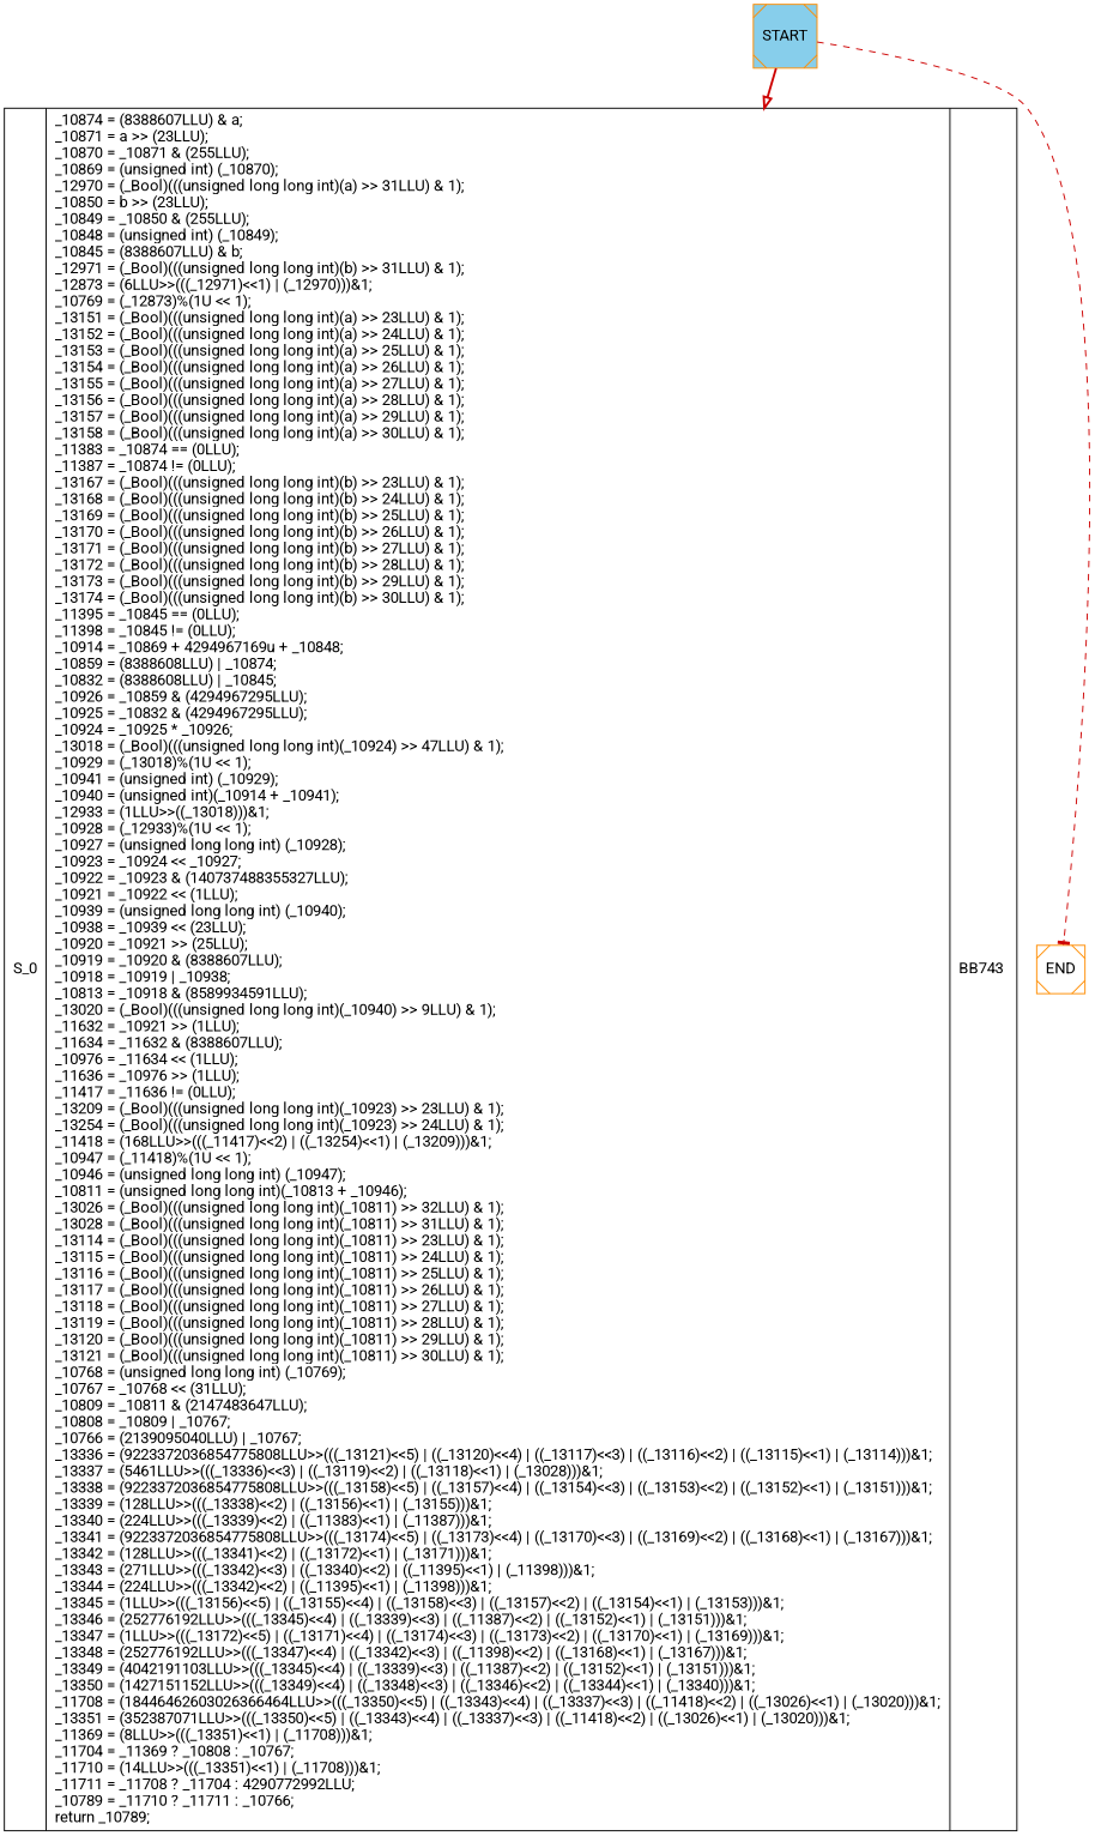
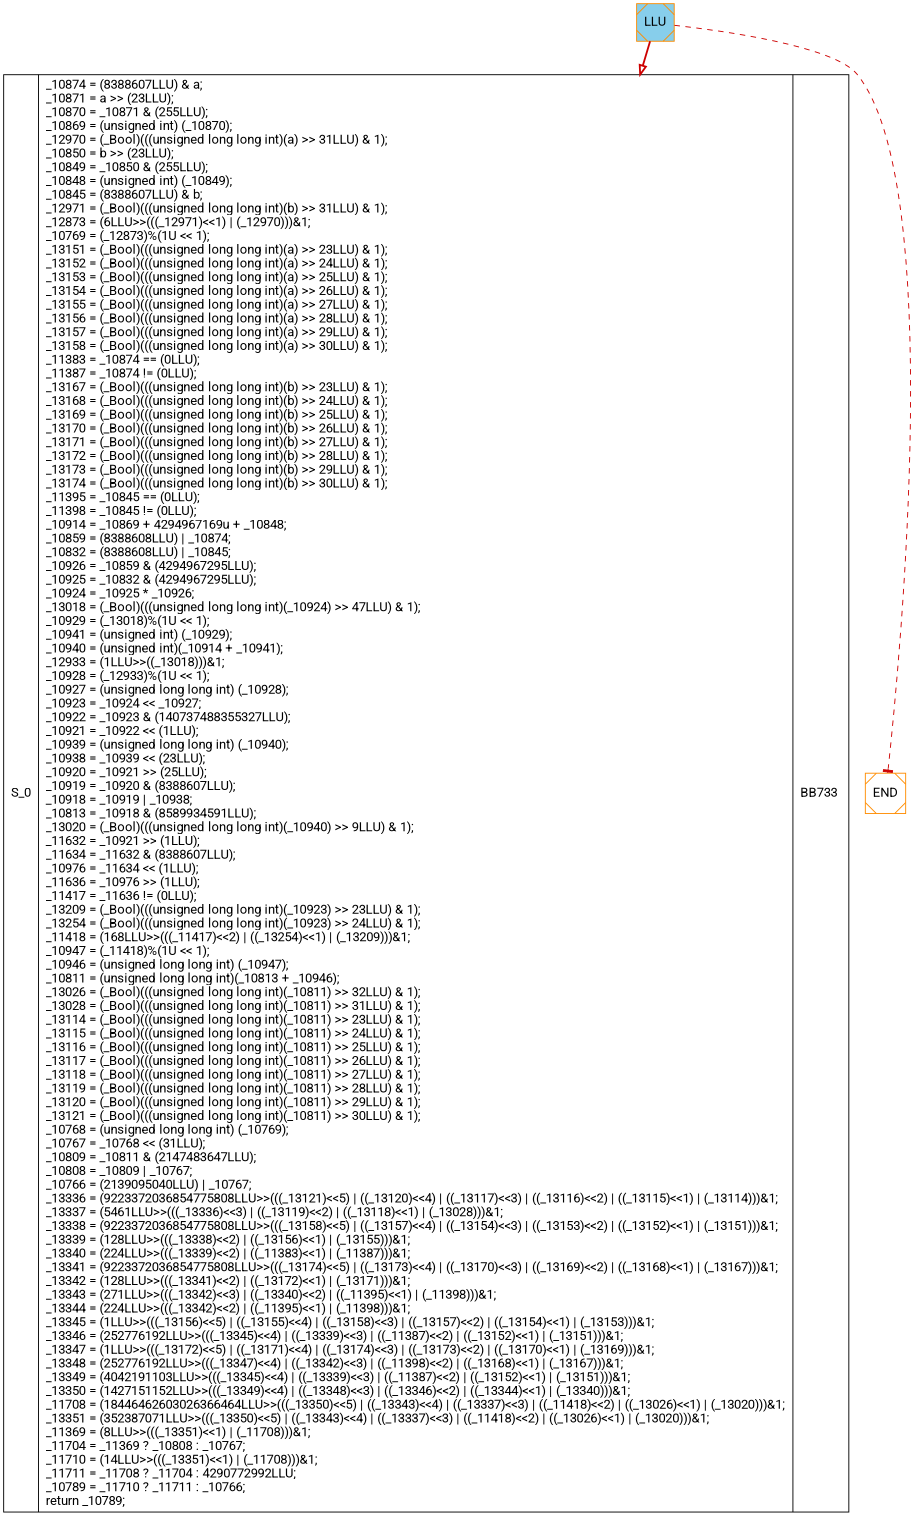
  digraph {
    fontname=Roboto
    node [color=darkorange fontname=Roboto shape=Msquare style=filled]
    edge [color=red3 fontname=Roboto]
-   n1 [fillcolor=skyblue label=START]
-   n2 [label=< S_0 | { _10874 = (8388607LLU) &amp; a;<br align="left"/>_10871 = a &gt;&gt; (23LLU);<br align="left"/>_10870 = _10871 &amp; (255LLU);<br align="left"/>_10869 = (unsigned int) (_10870);<br align="left"/>_12970 = (_Bool)(((unsigned long long int)(a) &gt;&gt; 31LLU) &amp; 1);<br align="left"/>_10850 = b &gt;&gt; (23LLU);<br align="left"/>_10849 = _10850 &amp; (255LLU);<br align="left"/>_10848 = (unsigned int) (_10849);<br align="left"/>_10845 = (8388607LLU) &amp; b;<br align="left"/>_12971 = (_Bool)(((unsigned long long int)(b) &gt;&gt; 31LLU) &amp; 1);<br align="left"/>_12873 = (6LLU&gt;&gt;(((_12971)&lt;&lt;1) \| (_12970)))&amp;1;<br align="left"/>_10769 = (_12873)%(1U &lt;&lt; 1);<br align="left"/>_13151 = (_Bool)(((unsigned long long int)(a) &gt;&gt; 23LLU) &amp; 1);<br align="left"/>_13152 = (_Bool)(((unsigned long long int)(a) &gt;&gt; 24LLU) &amp; 1);<br align="left"/>_13153 = (_Bool)(((unsigned long long int)(a) &gt;&gt; 25LLU) &amp; 1);<br align="left"/>_13154 = (_Bool)(((unsigned long long int)(a) &gt;&gt; 26LLU) &amp; 1);<br align="left"/>_13155 = (_Bool)(((unsigned long long int)(a) &gt;&gt; 27LLU) &amp; 1);<br align="left"/>_13156 = (_Bool)(((unsigned long long int)(a) &gt;&gt; 28LLU) &amp; 1);<br align="left"/>_13157 = (_Bool)(((unsigned long long int)(a) &gt;&gt; 29LLU) &amp; 1);<br align="left"/>_13158 = (_Bool)(((unsigned long long int)(a) &gt;&gt; 30LLU) &amp; 1);<br align="left"/>_11383 = _10874 == (0LLU);<br align="left"/>_11387 = _10874 != (0LLU);<br align="left"/>_13167 = (_Bool)(((unsigned long long int)(b) &gt;&gt; 23LLU) &amp; 1);<br align="left"/>_13168 = (_Bool)(((unsigned long long int)(b) &gt;&gt; 24LLU) &amp; 1);<br align="left"/>_13169 = (_Bool)(((unsigned long long int)(b) &gt;&gt; 25LLU) &amp; 1);<br align="left"/>_13170 = (_Bool)(((unsigned long long int)(b) &gt;&gt; 26LLU) &amp; 1);<br align="left"/>_13171 = (_Bool)(((unsigned long long int)(b) &gt;&gt; 27LLU) &amp; 1);<br align="left"/>_13172 = (_Bool)(((unsigned long long int)(b) &gt;&gt; 28LLU) &amp; 1);<br align="left"/>_13173 = (_Bool)(((unsigned long long int)(b) &gt;&gt; 29LLU) &amp; 1);<br align="left"/>_13174 = (_Bool)(((unsigned long long int)(b) &gt;&gt; 30LLU) &amp; 1);<br align="left"/>_11395 = _10845 == (0LLU);<br align="left"/>_11398 = _10845 != (0LLU);<br align="left"/>_10914 = _10869 + 4294967169u + _10848;<br align="left"/>_10859 = (8388608LLU) \| _10874;<br align="left"/>_10832 = (8388608LLU) \| _10845;<br align="left"/>_10926 = _10859 &amp; (4294967295LLU);<br align="left"/>_10925 = _10832 &amp; (4294967295LLU);<br align="left"/>_10924 = _10925 * _10926;<br align="left"/>_13018 = (_Bool)(((unsigned long long int)(_10924) &gt;&gt; 47LLU) &amp; 1);<br align="left"/>_10929 = (_13018)%(1U &lt;&lt; 1);<br align="left"/>_10941 = (unsigned int) (_10929);<br align="left"/>_10940 = (unsigned int)(_10914 + _10941);<br align="left"/>_12933 = (1LLU&gt;&gt;((_13018)))&amp;1;<br align="left"/>_10928 = (_12933)%(1U &lt;&lt; 1);<br align="left"/>_10927 = (unsigned long long int) (_10928);<br align="left"/>_10923 = _10924 &lt;&lt; _10927;<br align="left"/>_10922 = _10923 &amp; (140737488355327LLU);<br align="left"/>_10921 = _10922 &lt;&lt; (1LLU);<br align="left"/>_10939 = (unsigned long long int) (_10940);<br align="left"/>_10938 = _10939 &lt;&lt; (23LLU);<br align="left"/>_10920 = _10921 &gt;&gt; (25LLU);<br align="left"/>_10919 = _10920 &amp; (8388607LLU);<br align="left"/>_10918 = _10919 \| _10938;<br align="left"/>_10813 = _10918 &amp; (8589934591LLU);<br align="left"/>_13020 = (_Bool)(((unsigned long long int)(_10940) &gt;&gt; 9LLU) &amp; 1);<br align="left"/>_11632 = _10921 &gt;&gt; (1LLU);<br align="left"/>_11634 = _11632 &amp; (8388607LLU);<br align="left"/>_10976 = _11634 &lt;&lt; (1LLU);<br align="left"/>_11636 = _10976 &gt;&gt; (1LLU);<br align="left"/>_11417 = _11636 != (0LLU);<br align="left"/>_13209 = (_Bool)(((unsigned long long int)(_10923) &gt;&gt; 23LLU) &amp; 1);<br align="left"/>_13254 = (_Bool)(((unsigned long long int)(_10923) &gt;&gt; 24LLU) &amp; 1);<br align="left"/>_11418 = (168LLU&gt;&gt;(((_11417)&lt;&lt;2) \| ((_13254)&lt;&lt;1) \| (_13209)))&amp;1;<br align="left"/>_10947 = (_11418)%(1U &lt;&lt; 1);<br align="left"/>_10946 = (unsigned long long int) (_10947);<br align="left"/>_10811 = (unsigned long long int)(_10813 + _10946);<br align="left"/>_13026 = (_Bool)(((unsigned long long int)(_10811) &gt;&gt; 32LLU) &amp; 1);<br align="left"/>_13028 = (_Bool)(((unsigned long long int)(_10811) &gt;&gt; 31LLU) &amp; 1);<br align="left"/>_13114 = (_Bool)(((unsigned long long int)(_10811) &gt;&gt; 23LLU) &amp; 1);<br align="left"/>_13115 = (_Bool)(((unsigned long long int)(_10811) &gt;&gt; 24LLU) &amp; 1);<br align="left"/>_13116 = (_Bool)(((unsigned long long int)(_10811) &gt;&gt; 25LLU) &amp; 1);<br align="left"/>_13117 = (_Bool)(((unsigned long long int)(_10811) &gt;&gt; 26LLU) &amp; 1);<br align="left"/>_13118 = (_Bool)(((unsigned long long int)(_10811) &gt;&gt; 27LLU) &amp; 1);<br align="left"/>_13119 = (_Bool)(((unsigned long long int)(_10811) &gt;&gt; 28LLU) &amp; 1);<br align="left"/>_13120 = (_Bool)(((unsigned long long int)(_10811) &gt;&gt; 29LLU) &amp; 1);<br align="left"/>_13121 = (_Bool)(((unsigned long long int)(_10811) &gt;&gt; 30LLU) &amp; 1);<br align="left"/>_10768 = (unsigned long long int) (_10769);<br align="left"/>_10767 = _10768 &lt;&lt; (31LLU);<br align="left"/>_10809 = _10811 &amp; (2147483647LLU);<br align="left"/>_10808 = _10809 \| _10767;<br align="left"/>_10766 = (2139095040LLU) \| _10767;<br align="left"/>_13336 = (9223372036854775808LLU&gt;&gt;(((_13121)&lt;&lt;5) \| ((_13120)&lt;&lt;4) \| ((_13117)&lt;&lt;3) \| ((_13116)&lt;&lt;2) \| ((_13115)&lt;&lt;1) \| (_13114)))&amp;1;<br align="left"/>_13337 = (5461LLU&gt;&gt;(((_13336)&lt;&lt;3) \| ((_13119)&lt;&lt;2) \| ((_13118)&lt;&lt;1) \| (_13028)))&amp;1;<br align="left"/>_13338 = (9223372036854775808LLU&gt;&gt;(((_13158)&lt;&lt;5) \| ((_13157)&lt;&lt;4) \| ((_13154)&lt;&lt;3) \| ((_13153)&lt;&lt;2) \| ((_13152)&lt;&lt;1) \| (_13151)))&amp;1;<br align="left"/>_13339 = (128LLU&gt;&gt;(((_13338)&lt;&lt;2) \| ((_13156)&lt;&lt;1) \| (_13155)))&amp;1;<br align="left"/>_13340 = (224LLU&gt;&gt;(((_13339)&lt;&lt;2) \| ((_11383)&lt;&lt;1) \| (_11387)))&amp;1;<br align="left"/>_13341 = (9223372036854775808LLU&gt;&gt;(((_13174)&lt;&lt;5) \| ((_13173)&lt;&lt;4) \| ((_13170)&lt;&lt;3) \| ((_13169)&lt;&lt;2) \| ((_13168)&lt;&lt;1) \| (_13167)))&amp;1;<br align="left"/>_13342 = (128LLU&gt;&gt;(((_13341)&lt;&lt;2) \| ((_13172)&lt;&lt;1) \| (_13171)))&amp;1;<br align="left"/>_13343 = (271LLU&gt;&gt;(((_13342)&lt;&lt;3) \| ((_13340)&lt;&lt;2) \| ((_11395)&lt;&lt;1) \| (_11398)))&amp;1;<br align="left"/>_13344 = (224LLU&gt;&gt;(((_13342)&lt;&lt;2) \| ((_11395)&lt;&lt;1) \| (_11398)))&amp;1;<br align="left"/>_13345 = (1LLU&gt;&gt;(((_13156)&lt;&lt;5) \| ((_13155)&lt;&lt;4) \| ((_13158)&lt;&lt;3) \| ((_13157)&lt;&lt;2) \| ((_13154)&lt;&lt;1) \| (_13153)))&amp;1;<br align="left"/>_13346 = (252776192LLU&gt;&gt;(((_13345)&lt;&lt;4) \| ((_13339)&lt;&lt;3) \| ((_11387)&lt;&lt;2) \| ((_13152)&lt;&lt;1) \| (_13151)))&amp;1;<br align="left"/>_13347 = (1LLU&gt;&gt;(((_13172)&lt;&lt;5) \| ((_13171)&lt;&lt;4) \| ((_13174)&lt;&lt;3) \| ((_13173)&lt;&lt;2) \| ((_13170)&lt;&lt;1) \| (_13169)))&amp;1;<br align="left"/>_13348 = (252776192LLU&gt;&gt;(((_13347)&lt;&lt;4) \| ((_13342)&lt;&lt;3) \| ((_11398)&lt;&lt;2) \| ((_13168)&lt;&lt;1) \| (_13167)))&amp;1;<br align="left"/>_13349 = (4042191103LLU&gt;&gt;(((_13345)&lt;&lt;4) \| ((_13339)&lt;&lt;3) \| ((_11387)&lt;&lt;2) \| ((_13152)&lt;&lt;1) \| (_13151)))&amp;1;<br align="left"/>_13350 = (1427151152LLU&gt;&gt;(((_13349)&lt;&lt;4) \| ((_13348)&lt;&lt;3) \| ((_13346)&lt;&lt;2) \| ((_13344)&lt;&lt;1) \| (_13340)))&amp;1;<br align="left"/>_11708 = (18446462603026366464LLU&gt;&gt;(((_13350)&lt;&lt;5) \| ((_13343)&lt;&lt;4) \| ((_13337)&lt;&lt;3) \| ((_11418)&lt;&lt;2) \| ((_13026)&lt;&lt;1) \| (_13020)))&amp;1;<br align="left"/>_13351 = (352387071LLU&gt;&gt;(((_13350)&lt;&lt;5) \| ((_13343)&lt;&lt;4) \| ((_13337)&lt;&lt;3) \| ((_11418)&lt;&lt;2) \| ((_13026)&lt;&lt;1) \| (_13020)))&amp;1;<br align="left"/>_11369 = (8LLU&gt;&gt;(((_13351)&lt;&lt;1) \| (_11708)))&amp;1;<br align="left"/>_11704 = _11369 ? _10808 &#58; _10767;<br align="left"/>_11710 = (14LLU&gt;&gt;(((_13351)&lt;&lt;1) \| (_11708)))&amp;1;<br align="left"/>_11711 = _11708 ? _11704 &#58; 4290772992LLU;<br align="left"/>_10789 = _11710 ? _11711 &#58; _10766;<br align="left"/>return _10789;<br align="left"/> } | BB743 <br align="left"/>> shape=record color="" style=""]
+   n1 [fillcolor=skyblue label=LLU]
+   n2 [label=< S_0 | { _10874 = (8388607LLU) &amp; a;<br align="left"/>_10871 = a &gt;&gt; (23LLU);<br align="left"/>_10870 = _10871 &amp; (255LLU);<br align="left"/>_10869 = (unsigned int) (_10870);<br align="left"/>_12970 = (_Bool)(((unsigned long long int)(a) &gt;&gt; 31LLU) &amp; 1);<br align="left"/>_10850 = b &gt;&gt; (23LLU);<br align="left"/>_10849 = _10850 &amp; (255LLU);<br align="left"/>_10848 = (unsigned int) (_10849);<br align="left"/>_10845 = (8388607LLU) &amp; b;<br align="left"/>_12971 = (_Bool)(((unsigned long long int)(b) &gt;&gt; 31LLU) &amp; 1);<br align="left"/>_12873 = (6LLU&gt;&gt;(((_12971)&lt;&lt;1) \| (_12970)))&amp;1;<br align="left"/>_10769 = (_12873)%(1U &lt;&lt; 1);<br align="left"/>_13151 = (_Bool)(((unsigned long long int)(a) &gt;&gt; 23LLU) &amp; 1);<br align="left"/>_13152 = (_Bool)(((unsigned long long int)(a) &gt;&gt; 24LLU) &amp; 1);<br align="left"/>_13153 = (_Bool)(((unsigned long long int)(a) &gt;&gt; 25LLU) &amp; 1);<br align="left"/>_13154 = (_Bool)(((unsigned long long int)(a) &gt;&gt; 26LLU) &amp; 1);<br align="left"/>_13155 = (_Bool)(((unsigned long long int)(a) &gt;&gt; 27LLU) &amp; 1);<br align="left"/>_13156 = (_Bool)(((unsigned long long int)(a) &gt;&gt; 28LLU) &amp; 1);<br align="left"/>_13157 = (_Bool)(((unsigned long long int)(a) &gt;&gt; 29LLU) &amp; 1);<br align="left"/>_13158 = (_Bool)(((unsigned long long int)(a) &gt;&gt; 30LLU) &amp; 1);<br align="left"/>_11383 = _10874 == (0LLU);<br align="left"/>_11387 = _10874 != (0LLU);<br align="left"/>_13167 = (_Bool)(((unsigned long long int)(b) &gt;&gt; 23LLU) &amp; 1);<br align="left"/>_13168 = (_Bool)(((unsigned long long int)(b) &gt;&gt; 24LLU) &amp; 1);<br align="left"/>_13169 = (_Bool)(((unsigned long long int)(b) &gt;&gt; 25LLU) &amp; 1);<br align="left"/>_13170 = (_Bool)(((unsigned long long int)(b) &gt;&gt; 26LLU) &amp; 1);<br align="left"/>_13171 = (_Bool)(((unsigned long long int)(b) &gt;&gt; 27LLU) &amp; 1);<br align="left"/>_13172 = (_Bool)(((unsigned long long int)(b) &gt;&gt; 28LLU) &amp; 1);<br align="left"/>_13173 = (_Bool)(((unsigned long long int)(b) &gt;&gt; 29LLU) &amp; 1);<br align="left"/>_13174 = (_Bool)(((unsigned long long int)(b) &gt;&gt; 30LLU) &amp; 1);<br align="left"/>_11395 = _10845 == (0LLU);<br align="left"/>_11398 = _10845 != (0LLU);<br align="left"/>_10914 = _10869 + 4294967169u + _10848;<br align="left"/>_10859 = (8388608LLU) \| _10874;<br align="left"/>_10832 = (8388608LLU) \| _10845;<br align="left"/>_10926 = _10859 &amp; (4294967295LLU);<br align="left"/>_10925 = _10832 &amp; (4294967295LLU);<br align="left"/>_10924 = _10925 * _10926;<br align="left"/>_13018 = (_Bool)(((unsigned long long int)(_10924) &gt;&gt; 47LLU) &amp; 1);<br align="left"/>_10929 = (_13018)%(1U &lt;&lt; 1);<br align="left"/>_10941 = (unsigned int) (_10929);<br align="left"/>_10940 = (unsigned int)(_10914 + _10941);<br align="left"/>_12933 = (1LLU&gt;&gt;((_13018)))&amp;1;<br align="left"/>_10928 = (_12933)%(1U &lt;&lt; 1);<br align="left"/>_10927 = (unsigned long long int) (_10928);<br align="left"/>_10923 = _10924 &lt;&lt; _10927;<br align="left"/>_10922 = _10923 &amp; (140737488355327LLU);<br align="left"/>_10921 = _10922 &lt;&lt; (1LLU);<br align="left"/>_10939 = (unsigned long long int) (_10940);<br align="left"/>_10938 = _10939 &lt;&lt; (23LLU);<br align="left"/>_10920 = _10921 &gt;&gt; (25LLU);<br align="left"/>_10919 = _10920 &amp; (8388607LLU);<br align="left"/>_10918 = _10919 \| _10938;<br align="left"/>_10813 = _10918 &amp; (8589934591LLU);<br align="left"/>_13020 = (_Bool)(((unsigned long long int)(_10940) &gt;&gt; 9LLU) &amp; 1);<br align="left"/>_11632 = _10921 &gt;&gt; (1LLU);<br align="left"/>_11634 = _11632 &amp; (8388607LLU);<br align="left"/>_10976 = _11634 &lt;&lt; (1LLU);<br align="left"/>_11636 = _10976 &gt;&gt; (1LLU);<br align="left"/>_11417 = _11636 != (0LLU);<br align="left"/>_13209 = (_Bool)(((unsigned long long int)(_10923) &gt;&gt; 23LLU) &amp; 1);<br align="left"/>_13254 = (_Bool)(((unsigned long long int)(_10923) &gt;&gt; 24LLU) &amp; 1);<br align="left"/>_11418 = (168LLU&gt;&gt;(((_11417)&lt;&lt;2) \| ((_13254)&lt;&lt;1) \| (_13209)))&amp;1;<br align="left"/>_10947 = (_11418)%(1U &lt;&lt; 1);<br align="left"/>_10946 = (unsigned long long int) (_10947);<br align="left"/>_10811 = (unsigned long long int)(_10813 + _10946);<br align="left"/>_13026 = (_Bool)(((unsigned long long int)(_10811) &gt;&gt; 32LLU) &amp; 1);<br align="left"/>_13028 = (_Bool)(((unsigned long long int)(_10811) &gt;&gt; 31LLU) &amp; 1);<br align="left"/>_13114 = (_Bool)(((unsigned long long int)(_10811) &gt;&gt; 23LLU) &amp; 1);<br align="left"/>_13115 = (_Bool)(((unsigned long long int)(_10811) &gt;&gt; 24LLU) &amp; 1);<br align="left"/>_13116 = (_Bool)(((unsigned long long int)(_10811) &gt;&gt; 25LLU) &amp; 1);<br align="left"/>_13117 = (_Bool)(((unsigned long long int)(_10811) &gt;&gt; 26LLU) &amp; 1);<br align="left"/>_13118 = (_Bool)(((unsigned long long int)(_10811) &gt;&gt; 27LLU) &amp; 1);<br align="left"/>_13119 = (_Bool)(((unsigned long long int)(_10811) &gt;&gt; 28LLU) &amp; 1);<br align="left"/>_13120 = (_Bool)(((unsigned long long int)(_10811) &gt;&gt; 29LLU) &amp; 1);<br align="left"/>_13121 = (_Bool)(((unsigned long long int)(_10811) &gt;&gt; 30LLU) &amp; 1);<br align="left"/>_10768 = (unsigned long long int) (_10769);<br align="left"/>_10767 = _10768 &lt;&lt; (31LLU);<br align="left"/>_10809 = _10811 &amp; (2147483647LLU);<br align="left"/>_10808 = _10809 \| _10767;<br align="left"/>_10766 = (2139095040LLU) \| _10767;<br align="left"/>_13336 = (9223372036854775808LLU&gt;&gt;(((_13121)&lt;&lt;5) \| ((_13120)&lt;&lt;4) \| ((_13117)&lt;&lt;3) \| ((_13116)&lt;&lt;2) \| ((_13115)&lt;&lt;1) \| (_13114)))&amp;1;<br align="left"/>_13337 = (5461LLU&gt;&gt;(((_13336)&lt;&lt;3) \| ((_13119)&lt;&lt;2) \| ((_13118)&lt;&lt;1) \| (_13028)))&amp;1;<br align="left"/>_13338 = (9223372036854775808LLU&gt;&gt;(((_13158)&lt;&lt;5) \| ((_13157)&lt;&lt;4) \| ((_13154)&lt;&lt;3) \| ((_13153)&lt;&lt;2) \| ((_13152)&lt;&lt;1) \| (_13151)))&amp;1;<br align="left"/>_13339 = (128LLU&gt;&gt;(((_13338)&lt;&lt;2) \| ((_13156)&lt;&lt;1) \| (_13155)))&amp;1;<br align="left"/>_13340 = (224LLU&gt;&gt;(((_13339)&lt;&lt;2) \| ((_11383)&lt;&lt;1) \| (_11387)))&amp;1;<br align="left"/>_13341 = (9223372036854775808LLU&gt;&gt;(((_13174)&lt;&lt;5) \| ((_13173)&lt;&lt;4) \| ((_13170)&lt;&lt;3) \| ((_13169)&lt;&lt;2) \| ((_13168)&lt;&lt;1) \| (_13167)))&amp;1;<br align="left"/>_13342 = (128LLU&gt;&gt;(((_13341)&lt;&lt;2) \| ((_13172)&lt;&lt;1) \| (_13171)))&amp;1;<br align="left"/>_13343 = (271LLU&gt;&gt;(((_13342)&lt;&lt;3) \| ((_13340)&lt;&lt;2) \| ((_11395)&lt;&lt;1) \| (_11398)))&amp;1;<br align="left"/>_13344 = (224LLU&gt;&gt;(((_13342)&lt;&lt;2) \| ((_11395)&lt;&lt;1) \| (_11398)))&amp;1;<br align="left"/>_13345 = (1LLU&gt;&gt;(((_13156)&lt;&lt;5) \| ((_13155)&lt;&lt;4) \| ((_13158)&lt;&lt;3) \| ((_13157)&lt;&lt;2) \| ((_13154)&lt;&lt;1) \| (_13153)))&amp;1;<br align="left"/>_13346 = (252776192LLU&gt;&gt;(((_13345)&lt;&lt;4) \| ((_13339)&lt;&lt;3) \| ((_11387)&lt;&lt;2) \| ((_13152)&lt;&lt;1) \| (_13151)))&amp;1;<br align="left"/>_13347 = (1LLU&gt;&gt;(((_13172)&lt;&lt;5) \| ((_13171)&lt;&lt;4) \| ((_13174)&lt;&lt;3) \| ((_13173)&lt;&lt;2) \| ((_13170)&lt;&lt;1) \| (_13169)))&amp;1;<br align="left"/>_13348 = (252776192LLU&gt;&gt;(((_13347)&lt;&lt;4) \| ((_13342)&lt;&lt;3) \| ((_11398)&lt;&lt;2) \| ((_13168)&lt;&lt;1) \| (_13167)))&amp;1;<br align="left"/>_13349 = (4042191103LLU&gt;&gt;(((_13345)&lt;&lt;4) \| ((_13339)&lt;&lt;3) \| ((_11387)&lt;&lt;2) \| ((_13152)&lt;&lt;1) \| (_13151)))&amp;1;<br align="left"/>_13350 = (1427151152LLU&gt;&gt;(((_13349)&lt;&lt;4) \| ((_13348)&lt;&lt;3) \| ((_13346)&lt;&lt;2) \| ((_13344)&lt;&lt;1) \| (_13340)))&amp;1;<br align="left"/>_11708 = (18446462603026366464LLU&gt;&gt;(((_13350)&lt;&lt;5) \| ((_13343)&lt;&lt;4) \| ((_13337)&lt;&lt;3) \| ((_11418)&lt;&lt;2) \| ((_13026)&lt;&lt;1) \| (_13020)))&amp;1;<br align="left"/>_13351 = (352387071LLU&gt;&gt;(((_13350)&lt;&lt;5) \| ((_13343)&lt;&lt;4) \| ((_13337)&lt;&lt;3) \| ((_11418)&lt;&lt;2) \| ((_13026)&lt;&lt;1) \| (_13020)))&amp;1;<br align="left"/>_11369 = (8LLU&gt;&gt;(((_13351)&lt;&lt;1) \| (_11708)))&amp;1;<br align="left"/>_11704 = _11369 ? _10808 &#58; _10767;<br align="left"/>_11710 = (14LLU&gt;&gt;(((_13351)&lt;&lt;1) \| (_11708)))&amp;1;<br align="left"/>_11711 = _11708 ? _11704 &#58; 4290772992LLU;<br align="left"/>_10789 = _11710 ? _11711 &#58; _10766;<br align="left"/>return _10789;<br align="left"/> } | BB733 <br align="left"/>> shape=record color="" style=""]
    n3 [fillcolor=white label=END]
    n1 -> n2 [arrowhead=onormal style=bold]
    n1 -> n3 [arrowhead=tee style=dashed]
  }
